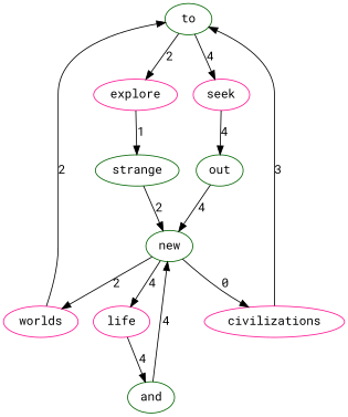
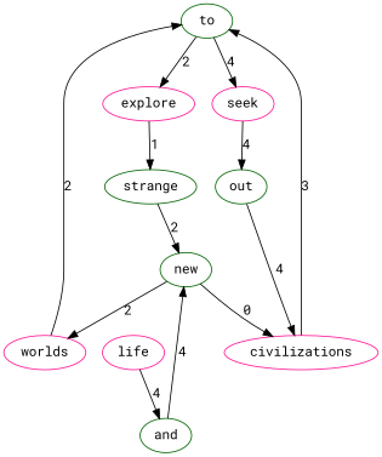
  digraph {
    fontname="Roboto Mono"
    node [color=darkgreen fontname="Roboto Mono"]
    edge [fontname="Roboto Mono"]
    to [root=true]
    explore [color=deeppink]
    seek [color=deeppink]
    strange
    out
    worlds [color=deeppink]
    new
    civilizations [color=deeppink]
    life [color=deeppink]
    and
    to -> explore [label=2]
    to -> seek [label=4]
    explore -> strange [label=1]
    seek -> out [label=4]
    strange -> new [label=2]
-   out -> new [label=4]
+   out -> civilizations [label=4]
    worlds -> to [label=2]
    new -> worlds [label=2]
    new -> civilizations [label=0]
-   new -> life [label=4]
    civilizations -> to [label=3]
    life -> and [label=4]
    and -> new [label=4]
  }
